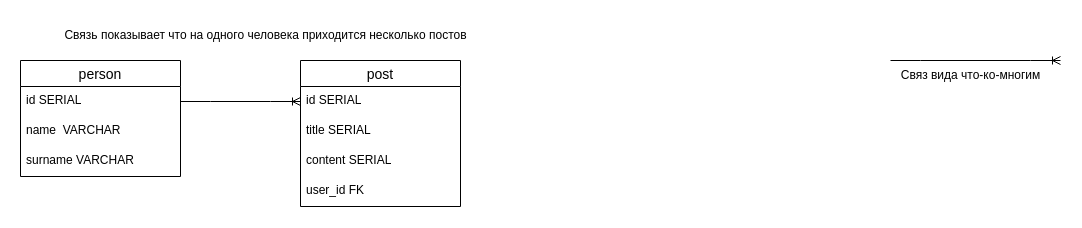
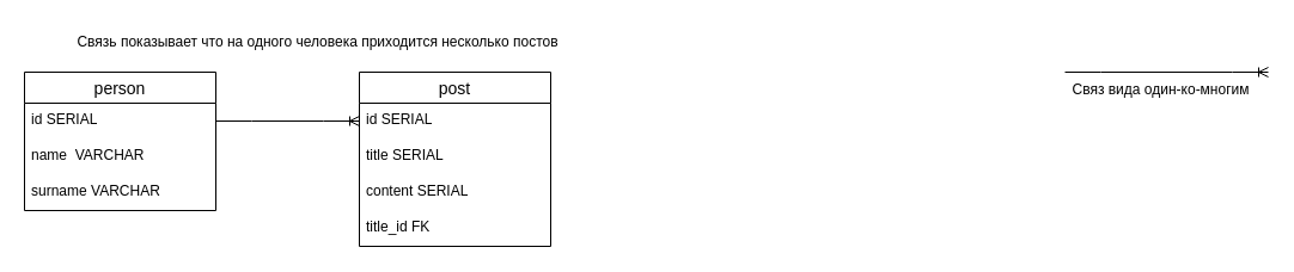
  <mxCell id="0" />
  <mxCell id="1" parent="0" />
  <mxCell id="2" value="person" style="swimlane;fontStyle=0;childLayout=stackLayout;horizontal=1;startSize=26;horizontalStack=0;resizeParent=1;resizeParentMax=0;resizeLast=0;collapsible=1;marginBottom=0;align=center;fontSize=14;" vertex="1" parent="1"><mxGeometry x="20" y="60" width="160" height="116" as="geometry"><mxRectangle x="30" y="50" width="60" height="30" as="alternateBounds" /></mxGeometry></mxCell>
  <mxCell id="3" value="id SERIAL" style="text;strokeColor=none;fillColor=none;spacingLeft=4;spacingRight=4;overflow=hidden;rotatable=0;points=[[0,0.5],[1,0.5]];portConstraint=eastwest;fontSize=12;whiteSpace=wrap;html=1;" vertex="1" parent="2"><mxGeometry y="26" width="160" height="30" as="geometry" /></mxCell>
  <mxCell id="4" value="name&amp;nbsp; VARCHAR" style="text;strokeColor=none;fillColor=none;spacingLeft=4;spacingRight=4;overflow=hidden;rotatable=0;points=[[0,0.5],[1,0.5]];portConstraint=eastwest;fontSize=12;whiteSpace=wrap;html=1;" vertex="1" parent="2"><mxGeometry y="56" width="160" height="30" as="geometry" /></mxCell>
  <mxCell id="5" value="surname VARCHAR" style="text;strokeColor=none;fillColor=none;spacingLeft=4;spacingRight=4;overflow=hidden;rotatable=0;points=[[0,0.5],[1,0.5]];portConstraint=eastwest;fontSize=12;whiteSpace=wrap;html=1;" vertex="1" parent="2"><mxGeometry y="86" width="160" height="30" as="geometry" /></mxCell>
  <mxCell id="6" value="post" style="swimlane;fontStyle=0;childLayout=stackLayout;horizontal=1;startSize=26;horizontalStack=0;resizeParent=1;resizeParentMax=0;resizeLast=0;collapsible=1;marginBottom=0;align=center;fontSize=14;" vertex="1" parent="1"><mxGeometry x="300" y="60" width="160" height="146" as="geometry"><mxRectangle x="30" y="50" width="60" height="30" as="alternateBounds" /></mxGeometry></mxCell>
  <mxCell id="7" value="id SERIAL&lt;br&gt;" style="text;strokeColor=none;fillColor=none;spacingLeft=4;spacingRight=4;overflow=hidden;rotatable=0;points=[[0,0.5],[1,0.5]];portConstraint=eastwest;fontSize=12;whiteSpace=wrap;html=1;" vertex="1" parent="6"><mxGeometry y="26" width="160" height="30" as="geometry" /></mxCell>
  <mxCell id="8" value="title SERIAL" style="text;strokeColor=none;fillColor=none;spacingLeft=4;spacingRight=4;overflow=hidden;rotatable=0;points=[[0,0.5],[1,0.5]];portConstraint=eastwest;fontSize=12;whiteSpace=wrap;html=1;" vertex="1" parent="6"><mxGeometry y="56" width="160" height="30" as="geometry" /></mxCell>
  <mxCell id="9" value="content SERIAL" style="text;strokeColor=none;fillColor=none;spacingLeft=4;spacingRight=4;overflow=hidden;rotatable=0;points=[[0,0.5],[1,0.5]];portConstraint=eastwest;fontSize=12;whiteSpace=wrap;html=1;" vertex="1" parent="6"><mxGeometry y="86" width="160" height="30" as="geometry" /></mxCell>
- <mxCell id="10" value="user_id FK" style="text;strokeColor=none;fillColor=none;spacingLeft=4;spacingRight=4;overflow=hidden;rotatable=0;points=[[0,0.5],[1,0.5]];portConstraint=eastwest;fontSize=12;whiteSpace=wrap;html=1;" vertex="1" parent="6"><mxGeometry y="116" width="160" height="30" as="geometry" /></mxCell>
+ <mxCell id="10" value="title_id FK" style="text;strokeColor=none;fillColor=none;spacingLeft=4;spacingRight=4;overflow=hidden;rotatable=0;points=[[0,0.5],[1,0.5]];portConstraint=eastwest;fontSize=12;whiteSpace=wrap;html=1;" vertex="1" parent="6"><mxGeometry y="116" width="160" height="30" as="geometry" /></mxCell>
  <mxCell id="11" value="" style="edgeStyle=entityRelationEdgeStyle;fontSize=12;html=1;endArrow=ERoneToMany;rounded=0;entryX=0;entryY=0.5;entryDx=0;entryDy=0;exitX=1;exitY=0.5;exitDx=0;exitDy=0;" edge="1" parent="1" source="3" target="7"><mxGeometry width="100" height="100" relative="1" as="geometry"><mxPoint x="450" y="370" as="sourcePoint" /><mxPoint x="550" y="270" as="targetPoint" /></mxGeometry></mxCell>
  <mxCell id="12" value="" style="edgeStyle=entityRelationEdgeStyle;fontSize=12;html=1;endArrow=ERoneToMany;rounded=0;" edge="1" parent="1"><mxGeometry width="100" height="100" relative="1" as="geometry"><mxPoint x="890" y="60" as="sourcePoint" /><mxPoint x="1060" y="60" as="targetPoint" /><Array as="points"><mxPoint x="890" y="50" /><mxPoint x="1030" y="80" /></Array></mxGeometry></mxCell>
- <mxCell id="13" value="Связ вида что-ко-многим" style="text;html=1;align=center;verticalAlign=middle;resizable=0;points=[];autosize=1;strokeColor=none;fillColor=none;" vertex="1" parent="1"><mxGeometry x="885" y="60" width="170" height="30" as="geometry" /></mxCell>
+ <mxCell id="13" value="Связ вида один-ко-многим" style="text;html=1;align=center;verticalAlign=middle;resizable=0;points=[];autosize=1;strokeColor=none;fillColor=none;" vertex="1" parent="1"><mxGeometry x="885" y="60" width="170" height="30" as="geometry" /></mxCell>
  <mxCell id="14" value="Связь показывает что на одного человека приходится несколько постов" style="text;html=1;align=center;verticalAlign=middle;resizable=0;points=[];autosize=1;strokeColor=none;fillColor=none;" vertex="1" parent="1"><mxGeometry x="50" y="20" width="430" height="30" as="geometry" /></mxCell>
